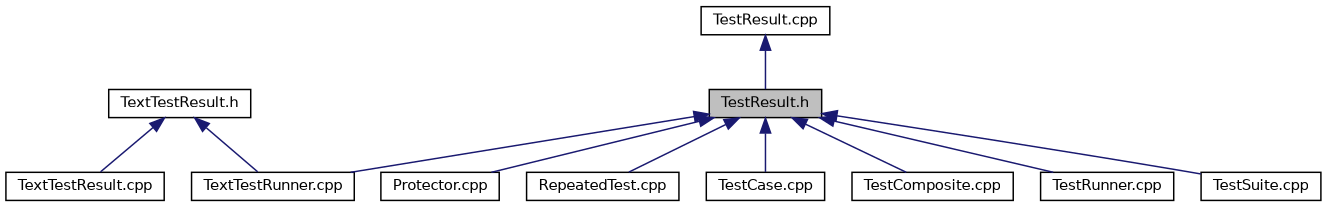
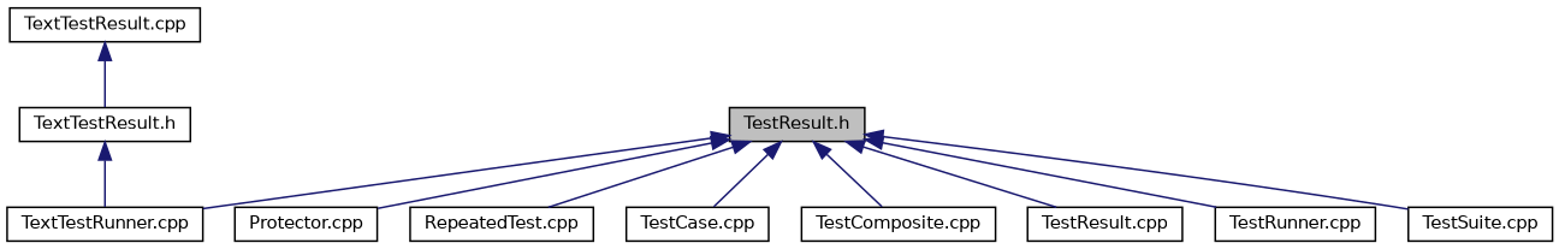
  digraph {
    node [color=black fillcolor=white fontname=Helvetica fontsize=10 shape=record style=filled]
    edge [color=midnightblue dir=back fontname=Helvetica fontsize=10 labelfontname=Helvetica labelfontsize=10 style=solid]
    n1 [fillcolor=grey75 fontcolor=black height=0.2 label="TestResult.h" width=0.4]
    n2 [height=0.2 label="TextTestRunner.cpp" width=0.4]
    n3 [height=0.2 label="Protector.cpp" width=0.4]
    n4 [height=0.2 label="RepeatedTest.cpp" width=0.4]
    n5 [height=0.2 label="TestCase.cpp" width=0.4]
    n6 [height=0.2 label="TestComposite.cpp" width=0.4]
    n7 [height=0.2 label="TestResult.cpp" width=0.4]
    n8 [height=0.2 label="TestRunner.cpp" width=0.4]
    n9 [height=0.2 label="TestSuite.cpp" width=0.4]
    n10 [height=0.2 label="TextTestResult.h" width=0.4]
    n11 [height=0.2 label="TextTestResult.cpp" width=0.4]
    n1 -> n2
    n1 -> n3
    n1 -> n4
    n1 -> n5
    n1 -> n6
-   n7 -> n1
+   n1 -> n7
    n1 -> n8
    n1 -> n9
    n10 -> n2
-   n10 -> n11
+   n11 -> n10
  }
